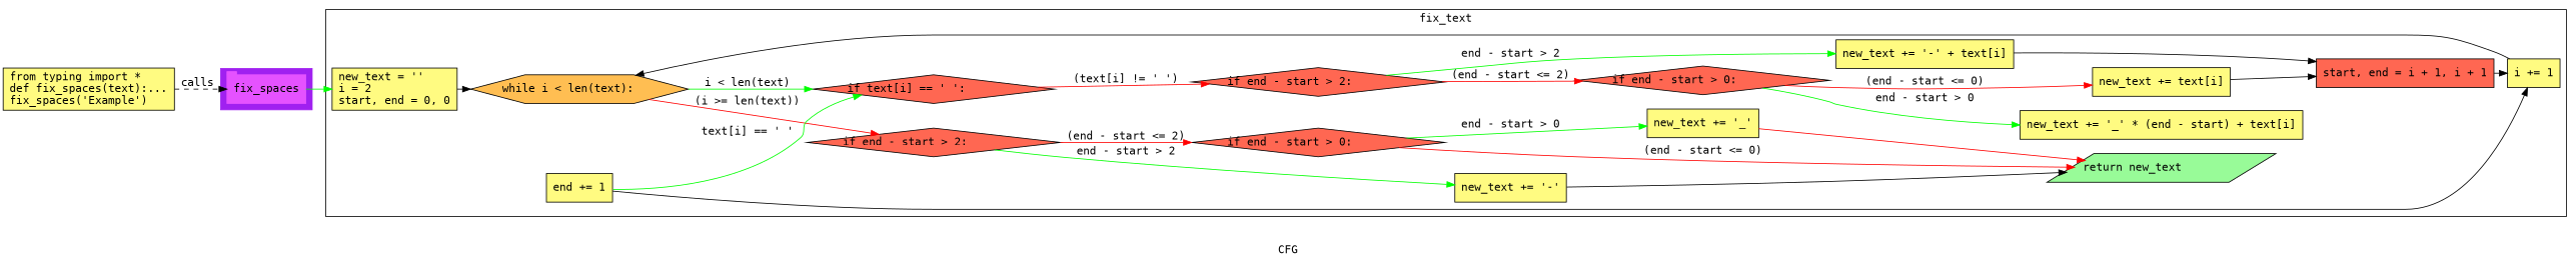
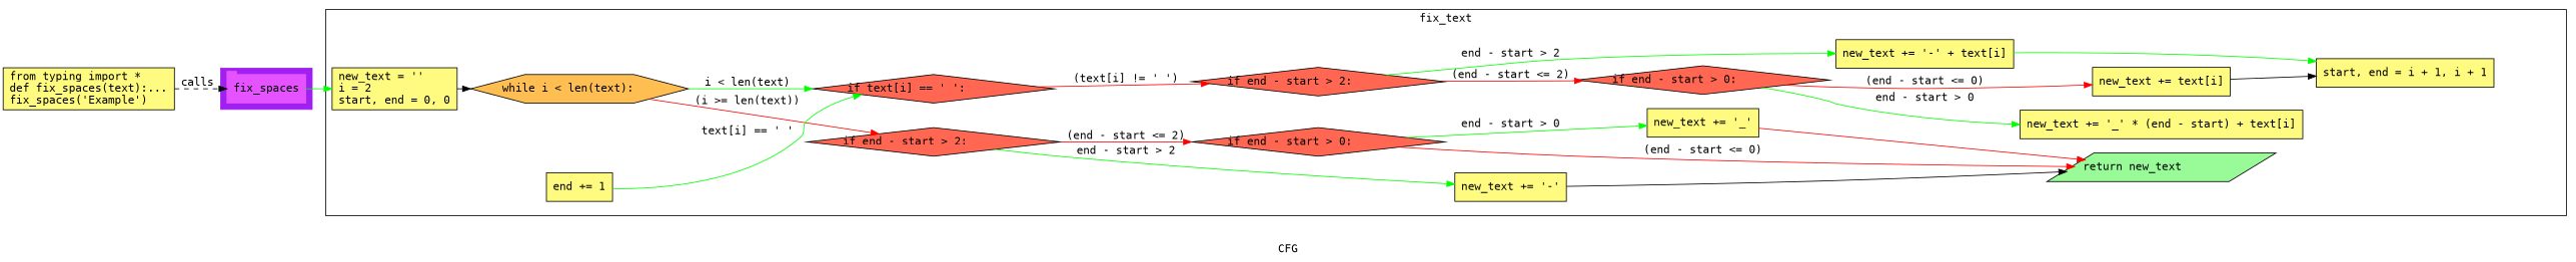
  digraph {
    compound=True
    fontname="DejaVu Sans Mono"
    label=CFG
    pack=False
    rankdir=LR
    ranksep=0.02
    node [fontname="DejaVu Sans Mono" shape=rectangle style="filled,solid" fillcolor="#FFFB81"]
    edge [color=green fontname="DejaVu Sans Mono"]
    n1 [color="#E552FF" height=0.5 label=fix_spaces linenum="[24]" shape=tab style=filled width=1.375 fillcolor=""]
    n2 [height=0.73611 label="new_text = ''\li = 2\lstart, end = 0, 0\l" linenum="[3, 4, 5]" width=2.1806]
    n3 [fillcolor="#FFBE52" height=0.5 label="while i < len(text):\l" linenum="[6]" shape=hexagon width=3.7941]
    n4 [fillcolor="#FF6752" height=0.5 label="if text[i] == ' ':\l" linenum="[7]" shape=diamond width=4.2128]
    n5 [fillcolor="#FF6752" height=0.5 label="if end - start > 2:\l" linenum="[18]" shape=diamond width=4.4171]
    n6 [height=0.5 label="end += 1\l" linenum="[8]" width=1.1528]
    n7 [fillcolor="#FF6752" height=0.5 label="if end - start > 2:\l" linenum="[10]" shape=diamond width=4.4171]
    n8 [height=0.5 label="new_text += '-'\l" linenum="[19]" width=1.9444]
    n9 [fillcolor="#FF6752" height=0.5 label="if end - start > 0:\l" linenum="[20]" shape=diamond width=4.4171]
-   n10 [height=0.5 label="i += 1\l" linenum="[17]" width=0.91667]
    n11 [height=0.5 label="new_text += '-' + text[i]\l" linenum="[11]" width=3.0972]
    n12 [fillcolor="#FF6752" height=0.5 label="if end - start > 0:\l" linenum="[12]" shape=diamond width=4.4171]
-   n13 [fillcolor="#FF6752" height=0.5 label="start, end = i + 1, i + 1\l" linenum="[16]" width=3.0972]
+   n13 [height=0.5 label="start, end = i + 1, i + 1\l" linenum="[16]" width=3.0972]
    n14 [height=0.5 label="new_text += '_' * (end - start) + text[i]\l" linenum="[13]" width=4.9306]
    n15 [height=0.5 label="new_text += text[i]\l" linenum="[15]" width=2.4028]
    n16 [fillcolor="#98fb98" height=0.5 label="return new_text\l" linenum="[22]" shape=parallelogram width=3.7059]
    n17 [height=0.5 label="new_text += '_'\l" linenum="[21]" width=1.9444]
    n18 [height=0.73611 label="from typing import *\ldef fix_spaces(text):...\lfix_spaces('Example')\l" linenum="[1]" width=2.9861]
    subgraph cluster_1 {
      color=purple
      compound=true
      label=""
      shape=tab
      style=filled
      n1
    }
    subgraph cluster_2 {
      label=fix_text
      n2
      n3
      n4
      n5
      n6
      n7
      n8
      n9
-     n10
      n11
      n12
      n13
      n14
      n15
      n16
      n17
    }
    n1 -> n2
    n2 -> n3 [color=black]
    n3 -> n4 [label="i < len(text)"]
    n3 -> n5 [color=red label="(i >= len(text))"]
    n4 -> n7 [color=red label="(text[i] != ' ')"]
    n5 -> n8 [label="end - start > 2"]
    n5 -> n9 [color=red label="(end - start <= 2)"]
    n6 -> n4 [label="text[i] == ' '"]
-   n6 -> n10 [color=black]
    n7 -> n11 [label="end - start > 2"]
    n7 -> n12 [color=red label="(end - start <= 2)"]
    n8 -> n16 [color=black]
    n9 -> n16 [color=red label="(end - start <= 0)"]
    n9 -> n17 [label="end - start > 0"]
-   n10 -> n3 [color=black]
-   n11 -> n13 [color=black]
+   n11 -> n13
    n12 -> n14 [label="end - start > 0"]
    n12 -> n15 [color=red label="(end - start <= 0)"]
-   n13 -> n10 [color=black]
    n15 -> n13 [color=black]
    n17 -> n16 [color=red]
    n18 -> n1 [label=calls style=dashed color=""]
  }
